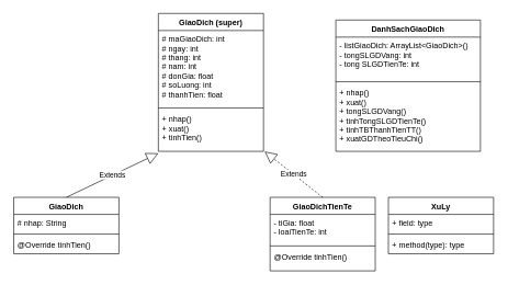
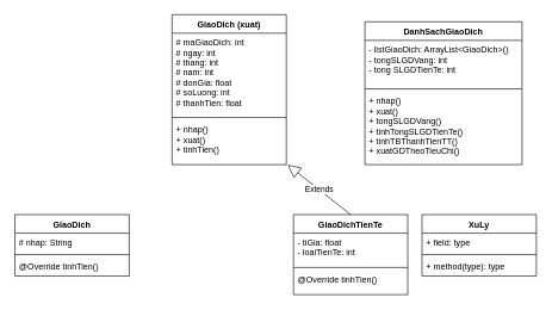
  <mxCell id="0" />
  <mxCell id="1" parent="0" />
- <mxCell id="2" value="GiaoDich (super)" style="swimlane;fontStyle=1;align=center;verticalAlign=top;childLayout=stackLayout;horizontal=1;startSize=26;horizontalStack=0;resizeParent=1;resizeParentMax=0;resizeLast=0;collapsible=1;marginBottom=0;" parent="1" vertex="1"><mxGeometry x="240" y="20" width="160" height="210" as="geometry" /></mxCell>
+ <mxCell id="2" value="GiaoDich (xuat)" style="swimlane;fontStyle=1;align=center;verticalAlign=top;childLayout=stackLayout;horizontal=1;startSize=26;horizontalStack=0;resizeParent=1;resizeParentMax=0;resizeLast=0;collapsible=1;marginBottom=0;" parent="1" vertex="1"><mxGeometry x="240" y="20" width="160" height="210" as="geometry" /></mxCell>
  <mxCell id="3" value="# maGiaoDich: int&#10;# ngay: int&#10;# thang: int&#10;# nam: int&#10;# donGia: float&#10;# soLuong: int&#10;# thanhTien: float" style="text;strokeColor=none;fillColor=none;align=left;verticalAlign=top;spacingLeft=4;spacingRight=4;overflow=hidden;rotatable=0;points=[[0,0.5],[1,0.5]];portConstraint=eastwest;" parent="2" vertex="1"><mxGeometry y="26" width="160" height="114" as="geometry" /></mxCell>
  <mxCell id="4" value="" style="line;strokeWidth=1;fillColor=none;align=left;verticalAlign=middle;spacingTop=-1;spacingLeft=3;spacingRight=3;rotatable=0;labelPosition=right;points=[];portConstraint=eastwest;" parent="2" vertex="1"><mxGeometry y="140" width="160" height="8" as="geometry" /></mxCell>
  <mxCell id="5" value="+ nhap()&#10;+ xuat()&#10;+ tinhTien()" style="text;strokeColor=none;fillColor=none;align=left;verticalAlign=top;spacingLeft=4;spacingRight=4;overflow=hidden;rotatable=0;points=[[0,0.5],[1,0.5]];portConstraint=eastwest;" parent="2" vertex="1"><mxGeometry y="148" width="160" height="62" as="geometry" /></mxCell>
  <mxCell id="6" value="GiaoDichTienTe" style="swimlane;fontStyle=1;align=center;verticalAlign=top;childLayout=stackLayout;horizontal=1;startSize=26;horizontalStack=0;resizeParent=1;resizeParentMax=0;resizeLast=0;collapsible=1;marginBottom=0;" parent="1" vertex="1"><mxGeometry x="410" y="300" width="160" height="112" as="geometry" /></mxCell>
  <mxCell id="7" value="- tiGia: float&#10;- loaiTienTe: int" style="text;strokeColor=none;fillColor=none;align=left;verticalAlign=top;spacingLeft=4;spacingRight=4;overflow=hidden;rotatable=0;points=[[0,0.5],[1,0.5]];portConstraint=eastwest;" parent="6" vertex="1"><mxGeometry y="26" width="160" height="44" as="geometry" /></mxCell>
  <mxCell id="8" value="" style="line;strokeWidth=1;fillColor=none;align=left;verticalAlign=middle;spacingTop=-1;spacingLeft=3;spacingRight=3;rotatable=0;labelPosition=right;points=[];portConstraint=eastwest;" parent="6" vertex="1"><mxGeometry y="70" width="160" height="8" as="geometry" /></mxCell>
  <mxCell id="9" value="@Override tinhTien()" style="text;strokeColor=none;fillColor=none;align=left;verticalAlign=top;spacingLeft=4;spacingRight=4;overflow=hidden;rotatable=0;points=[[0,0.5],[1,0.5]];portConstraint=eastwest;" parent="6" vertex="1"><mxGeometry y="78" width="160" height="34" as="geometry" /></mxCell>
  <mxCell id="10" value="GiaoDich" style="swimlane;fontStyle=1;align=center;verticalAlign=top;childLayout=stackLayout;horizontal=1;startSize=26;horizontalStack=0;resizeParent=1;resizeParentMax=0;resizeLast=0;collapsible=1;marginBottom=0;" parent="1" vertex="1"><mxGeometry x="20" y="300" width="160" height="86" as="geometry" /></mxCell>
  <mxCell id="11" value="# nhap: String" style="text;strokeColor=none;fillColor=none;align=left;verticalAlign=top;spacingLeft=4;spacingRight=4;overflow=hidden;rotatable=0;points=[[0,0.5],[1,0.5]];portConstraint=eastwest;" parent="10" vertex="1"><mxGeometry y="26" width="160" height="26" as="geometry" /></mxCell>
  <mxCell id="12" value="" style="line;strokeWidth=1;fillColor=none;align=left;verticalAlign=middle;spacingTop=-1;spacingLeft=3;spacingRight=3;rotatable=0;labelPosition=right;points=[];portConstraint=eastwest;" parent="10" vertex="1"><mxGeometry y="52" width="160" height="8" as="geometry" /></mxCell>
  <mxCell id="13" value="@Override tinhTien()" style="text;strokeColor=none;fillColor=none;align=left;verticalAlign=top;spacingLeft=4;spacingRight=4;overflow=hidden;rotatable=0;points=[[0,0.5],[1,0.5]];portConstraint=eastwest;" parent="10" vertex="1"><mxGeometry y="60" width="160" height="26" as="geometry" /></mxCell>
- <mxCell id="14" value="Extends" style="endArrow=block;endSize=16;endFill=0;html=1;rounded=0;exitX=0.5;exitY=0;exitDx=0;exitDy=0;entryX=0;entryY=1.048;entryDx=0;entryDy=0;entryPerimeter=0;" parent="1" source="10" target="5" edge="1"><mxGeometry width="160" relative="1" as="geometry"><mxPoint x="210" y="200" as="sourcePoint" /><mxPoint x="370" y="200" as="targetPoint" /></mxGeometry></mxCell>
- <mxCell id="15" value="Extends" style="endArrow=block;endSize=16;endFill=0;html=1;rounded=0;entryX=1.011;entryY=1.003;entryDx=0;entryDy=0;entryPerimeter=0;exitX=0.5;exitY=0;exitDx=0;exitDy=0;dashed=1;" parent="1" source="6" target="5" edge="1"><mxGeometry width="160" relative="1" as="geometry"><mxPoint x="410" y="270" as="sourcePoint" /><mxPoint x="570" y="270" as="targetPoint" /></mxGeometry></mxCell>
+ <mxCell id="15" value="Extends" style="endArrow=block;endSize=16;endFill=0;html=1;rounded=0;entryX=1.011;entryY=1.003;entryDx=0;entryDy=0;entryPerimeter=0;exitX=0.5;exitY=0;exitDx=0;exitDy=0;" parent="1" source="6" target="5" edge="1"><mxGeometry width="160" relative="1" as="geometry"><mxPoint x="410" y="270" as="sourcePoint" /><mxPoint x="570" y="270" as="targetPoint" /></mxGeometry></mxCell>
  <mxCell id="16" value="DanhSachGiaoDich" style="swimlane;fontStyle=1;align=center;verticalAlign=top;childLayout=stackLayout;horizontal=1;startSize=26;horizontalStack=0;resizeParent=1;resizeParentMax=0;resizeLast=0;collapsible=1;marginBottom=0;" parent="1" vertex="1"><mxGeometry x="510" y="30" width="220" height="200" as="geometry" /></mxCell>
  <mxCell id="17" value="- listGiaoDich: ArrayList&lt;GiaoDich&gt;()&#10;- tongSLGDVang: int&#10;- tong SLGDTienTe: int" style="text;strokeColor=none;fillColor=none;align=left;verticalAlign=top;spacingLeft=4;spacingRight=4;overflow=hidden;rotatable=0;points=[[0,0.5],[1,0.5]];portConstraint=eastwest;" parent="16" vertex="1"><mxGeometry y="26" width="220" height="64" as="geometry" /></mxCell>
  <mxCell id="18" value="" style="line;strokeWidth=1;fillColor=none;align=left;verticalAlign=middle;spacingTop=-1;spacingLeft=3;spacingRight=3;rotatable=0;labelPosition=right;points=[];portConstraint=eastwest;" parent="16" vertex="1"><mxGeometry y="90" width="220" height="8" as="geometry" /></mxCell>
  <mxCell id="19" value="+ nhap()&#10;+ xuat()&#10;+ tongSLGDVang()&#10;+ tinhTongSLGDTienTe()&#10;+ tinhTBThanhTienTT()&#10;+ xuatGDTheoTieuChi()" style="text;strokeColor=none;fillColor=none;align=left;verticalAlign=top;spacingLeft=4;spacingRight=4;overflow=hidden;rotatable=0;points=[[0,0.5],[1,0.5]];portConstraint=eastwest;" parent="16" vertex="1"><mxGeometry y="98" width="220" height="102" as="geometry" /></mxCell>
  <mxCell id="20" value="XuLy" style="swimlane;fontStyle=1;align=center;verticalAlign=top;childLayout=stackLayout;horizontal=1;startSize=26;horizontalStack=0;resizeParent=1;resizeParentMax=0;resizeLast=0;collapsible=1;marginBottom=0;" parent="1" vertex="1"><mxGeometry x="590" y="300" width="160" height="86" as="geometry" /></mxCell>
  <mxCell id="21" value="+ field: type" style="text;strokeColor=none;fillColor=none;align=left;verticalAlign=top;spacingLeft=4;spacingRight=4;overflow=hidden;rotatable=0;points=[[0,0.5],[1,0.5]];portConstraint=eastwest;" parent="20" vertex="1"><mxGeometry y="26" width="160" height="26" as="geometry" /></mxCell>
  <mxCell id="22" value="" style="line;strokeWidth=1;fillColor=none;align=left;verticalAlign=middle;spacingTop=-1;spacingLeft=3;spacingRight=3;rotatable=0;labelPosition=right;points=[];portConstraint=eastwest;" parent="20" vertex="1"><mxGeometry y="52" width="160" height="8" as="geometry" /></mxCell>
  <mxCell id="23" value="+ method(type): type" style="text;strokeColor=none;fillColor=none;align=left;verticalAlign=top;spacingLeft=4;spacingRight=4;overflow=hidden;rotatable=0;points=[[0,0.5],[1,0.5]];portConstraint=eastwest;" parent="20" vertex="1"><mxGeometry y="60" width="160" height="26" as="geometry" /></mxCell>
